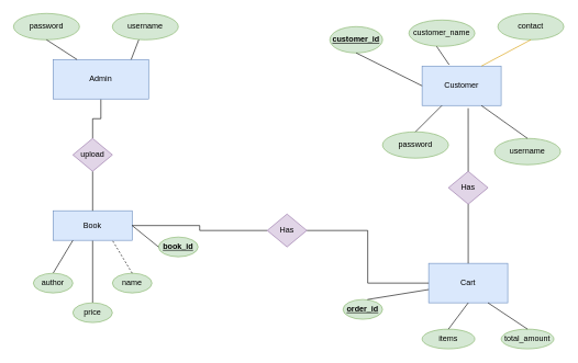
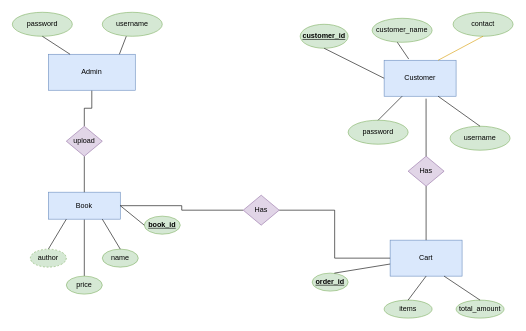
  <mxCell id="0" />
  <mxCell id="1" parent="0" />
  <mxCell id="2" value="" style="edgeStyle=orthogonalEdgeStyle;rounded=0;orthogonalLoop=1;jettySize=auto;html=1;endArrow=none;endFill=0;" edge="1" parent="1" source="3" target="23"><mxGeometry relative="1" as="geometry" /></mxCell>
  <mxCell id="3" value="Admin" style="rounded=0;whiteSpace=wrap;html=1;fillColor=#dae8fc;strokeColor=#6c8ebf;" vertex="1" parent="1"><mxGeometry x="80" y="90" width="145" height="60" as="geometry" /></mxCell>
  <mxCell id="4" value="Customer" style="rounded=0;whiteSpace=wrap;html=1;fillColor=#dae8fc;strokeColor=#6c8ebf;" vertex="1" parent="1"><mxGeometry x="640" y="100" width="120" height="60" as="geometry" /></mxCell>
  <mxCell id="5" value="Cart" style="rounded=0;whiteSpace=wrap;html=1;fillColor=#dae8fc;strokeColor=#6c8ebf;" vertex="1" parent="1"><mxGeometry x="650" y="400" width="120" height="60" as="geometry" /></mxCell>
  <mxCell id="6" value="&lt;b&gt;&lt;u&gt;customer_id&lt;/u&gt;&lt;/b&gt;" style="ellipse;whiteSpace=wrap;html=1;fillColor=#d5e8d4;strokeColor=#82b366;" vertex="1" parent="1"><mxGeometry x="500" y="40" width="80" height="40" as="geometry" /></mxCell>
  <mxCell id="7" value="contact" style="ellipse;whiteSpace=wrap;html=1;fillColor=#d5e8d4;strokeColor=#82b366;" vertex="1" parent="1"><mxGeometry x="755" y="20" width="100" height="40" as="geometry" /></mxCell>
  <mxCell id="8" value="password" style="ellipse;whiteSpace=wrap;html=1;fillColor=#d5e8d4;strokeColor=#82b366;" vertex="1" parent="1"><mxGeometry x="580" y="200" width="100" height="40" as="geometry" /></mxCell>
  <mxCell id="9" value="username" style="ellipse;whiteSpace=wrap;html=1;fillColor=#d5e8d4;strokeColor=#82b366;" vertex="1" parent="1"><mxGeometry x="750" y="210" width="100" height="40" as="geometry" /></mxCell>
  <mxCell id="10" value="customer_name" style="ellipse;whiteSpace=wrap;html=1;fillColor=#d5e8d4;strokeColor=#82b366;" vertex="1" parent="1"><mxGeometry x="620" y="30" width="100" height="40" as="geometry" /></mxCell>
  <mxCell id="11" value="password" style="ellipse;whiteSpace=wrap;html=1;fillColor=#d5e8d4;strokeColor=#82b366;" vertex="1" parent="1"><mxGeometry x="20" y="20" width="100" height="40" as="geometry" /></mxCell>
  <mxCell id="12" value="username" style="ellipse;whiteSpace=wrap;html=1;fillColor=#d5e8d4;strokeColor=#82b366;" vertex="1" parent="1"><mxGeometry x="170" y="20" width="100" height="40" as="geometry" /></mxCell>
  <mxCell id="13" value="Has" style="rhombus;whiteSpace=wrap;html=1;fillColor=#e1d5e7;strokeColor=#9673a6;" vertex="1" parent="1"><mxGeometry x="680" y="260" width="60" height="50" as="geometry" /></mxCell>
  <mxCell id="14" value="total_amount" style="ellipse;whiteSpace=wrap;html=1;fillColor=#d5e8d4;strokeColor=#82b366;" vertex="1" parent="1"><mxGeometry x="760" y="500" width="80" height="30" as="geometry" /></mxCell>
  <mxCell id="15" value="items" style="ellipse;whiteSpace=wrap;html=1;fillColor=#d5e8d4;strokeColor=#82b366;" vertex="1" parent="1"><mxGeometry x="640" y="500" width="80" height="30" as="geometry" /></mxCell>
  <mxCell id="16" value="name" style="ellipse;whiteSpace=wrap;html=1;fillColor=#d5e8d4;strokeColor=#82b366;" vertex="1" parent="1"><mxGeometry x="170" y="415" width="60" height="30" as="geometry" /></mxCell>
  <mxCell id="17" value="" style="edgeStyle=orthogonalEdgeStyle;rounded=0;orthogonalLoop=1;jettySize=auto;html=1;endArrow=none;endFill=0;" edge="1" parent="1" source="18" target="21"><mxGeometry relative="1" as="geometry" /></mxCell>
  <mxCell id="18" value="Book" style="rounded=0;whiteSpace=wrap;html=1;fillColor=#dae8fc;strokeColor=#6c8ebf;" vertex="1" parent="1"><mxGeometry x="80" y="320" width="120" height="45" as="geometry" /></mxCell>
  <mxCell id="19" style="rounded=0;orthogonalLoop=1;jettySize=auto;html=1;exitX=0.5;exitY=0;exitDx=0;exitDy=0;entryX=0.25;entryY=1;entryDx=0;entryDy=0;elbow=vertical;endArrow=none;endFill=0;" edge="1" parent="1" source="20" target="18"><mxGeometry relative="1" as="geometry" /></mxCell>
- <mxCell id="20" value="author" style="ellipse;whiteSpace=wrap;html=1;fillColor=#d5e8d4;strokeColor=#82b366;" vertex="1" parent="1"><mxGeometry x="50" y="415" width="60" height="30" as="geometry" /></mxCell>
+ <mxCell id="20" value="author" style="ellipse;whiteSpace=wrap;html=1;fillColor=#d5e8d4;strokeColor=#82b366;dashed=1;" vertex="1" parent="1"><mxGeometry x="50" y="415" width="60" height="30" as="geometry" /></mxCell>
  <mxCell id="21" value="price" style="ellipse;whiteSpace=wrap;html=1;fillColor=#d5e8d4;strokeColor=#82b366;" vertex="1" parent="1"><mxGeometry x="110" y="460" width="60" height="30" as="geometry" /></mxCell>
  <mxCell id="22" value="" style="edgeStyle=orthogonalEdgeStyle;rounded=0;orthogonalLoop=1;jettySize=auto;html=1;endArrow=none;endFill=0;" edge="1" parent="1" source="23" target="18"><mxGeometry relative="1" as="geometry" /></mxCell>
  <mxCell id="23" value="upload" style="rhombus;whiteSpace=wrap;html=1;fillColor=#e1d5e7;strokeColor=#9673a6;" vertex="1" parent="1"><mxGeometry x="110" y="210" width="60" height="50" as="geometry" /></mxCell>
  <mxCell id="24" value="&lt;b&gt;&lt;u&gt;book_id&lt;/u&gt;&lt;/b&gt;" style="ellipse;whiteSpace=wrap;html=1;fillColor=#d5e8d4;strokeColor=#82b366;" vertex="1" parent="1"><mxGeometry x="240" y="360" width="60" height="30" as="geometry" /></mxCell>
  <mxCell id="25" value="&lt;b&gt;&lt;u&gt;order_id&lt;/u&gt;&lt;/b&gt;" style="ellipse;whiteSpace=wrap;html=1;fillColor=#d5e8d4;strokeColor=#82b366;" vertex="1" parent="1"><mxGeometry x="520" y="455" width="60" height="30" as="geometry" /></mxCell>
- <mxCell id="26" value="" style="endArrow=none;html=1;rounded=0;exitX=0.5;exitY=0;exitDx=0;exitDy=0;entryX=0.75;entryY=1;entryDx=0;entryDy=0;dashed=1;" edge="1" parent="1" source="16" target="18"><mxGeometry width="50" height="50" relative="1" as="geometry"><mxPoint x="410" y="470" as="sourcePoint" /><mxPoint x="460" y="420" as="targetPoint" /></mxGeometry></mxCell>
+ <mxCell id="26" value="" style="endArrow=none;html=1;rounded=0;exitX=0.5;exitY=0;exitDx=0;exitDy=0;entryX=0.75;entryY=1;entryDx=0;entryDy=0;" edge="1" parent="1" source="16" target="18"><mxGeometry width="50" height="50" relative="1" as="geometry"><mxPoint x="410" y="470" as="sourcePoint" /><mxPoint x="460" y="420" as="targetPoint" /></mxGeometry></mxCell>
  <mxCell id="27" value="" style="endArrow=none;html=1;rounded=0;entryX=0;entryY=0.5;entryDx=0;entryDy=0;exitX=1;exitY=0.5;exitDx=0;exitDy=0;" edge="1" parent="1" source="18" target="24"><mxGeometry width="50" height="50" relative="1" as="geometry"><mxPoint x="410" y="470" as="sourcePoint" /><mxPoint x="460" y="420" as="targetPoint" /></mxGeometry></mxCell>
  <mxCell id="28" value="" style="endArrow=none;html=1;rounded=0;exitX=0.617;exitY=0;exitDx=0;exitDy=0;exitPerimeter=0;" edge="1" parent="1" source="25" target="5"><mxGeometry width="50" height="50" relative="1" as="geometry"><mxPoint x="410" y="370" as="sourcePoint" /><mxPoint x="460" y="320" as="targetPoint" /></mxGeometry></mxCell>
  <mxCell id="29" value="" style="endArrow=none;html=1;rounded=0;entryX=0.5;entryY=1;entryDx=0;entryDy=0;exitX=0.5;exitY=0;exitDx=0;exitDy=0;" edge="1" parent="1" source="15" target="5"><mxGeometry width="50" height="50" relative="1" as="geometry"><mxPoint x="410" y="370" as="sourcePoint" /><mxPoint x="460" y="320" as="targetPoint" /></mxGeometry></mxCell>
  <mxCell id="30" value="" style="endArrow=none;html=1;rounded=0;entryX=0.75;entryY=1;entryDx=0;entryDy=0;exitX=0.5;exitY=0;exitDx=0;exitDy=0;" edge="1" parent="1" source="14" target="5"><mxGeometry width="50" height="50" relative="1" as="geometry"><mxPoint x="410" y="370" as="sourcePoint" /><mxPoint x="460" y="320" as="targetPoint" /></mxGeometry></mxCell>
  <mxCell id="31" value="" style="endArrow=none;html=1;rounded=0;entryX=0.583;entryY=1.067;entryDx=0;entryDy=0;entryPerimeter=0;" edge="1" parent="1" source="13" target="4"><mxGeometry width="50" height="50" relative="1" as="geometry"><mxPoint x="410" y="370" as="sourcePoint" /><mxPoint x="460" y="320" as="targetPoint" /></mxGeometry></mxCell>
  <mxCell id="32" value="" style="endArrow=none;html=1;rounded=0;entryX=0.5;entryY=0;entryDx=0;entryDy=0;exitX=0.25;exitY=1;exitDx=0;exitDy=0;" edge="1" parent="1" source="4" target="8"><mxGeometry width="50" height="50" relative="1" as="geometry"><mxPoint x="410" y="370" as="sourcePoint" /><mxPoint x="460" y="320" as="targetPoint" /></mxGeometry></mxCell>
  <mxCell id="33" value="" style="endArrow=none;html=1;rounded=0;entryX=0.5;entryY=0;entryDx=0;entryDy=0;exitX=0.75;exitY=1;exitDx=0;exitDy=0;" edge="1" parent="1" source="4" target="9"><mxGeometry width="50" height="50" relative="1" as="geometry"><mxPoint x="410" y="370" as="sourcePoint" /><mxPoint x="460" y="320" as="targetPoint" /></mxGeometry></mxCell>
  <mxCell id="34" value="" style="endArrow=none;html=1;rounded=0;entryX=0.5;entryY=1;entryDx=0;entryDy=0;" edge="1" parent="1" source="5" target="13"><mxGeometry width="50" height="50" relative="1" as="geometry"><mxPoint x="410" y="370" as="sourcePoint" /><mxPoint x="460" y="320" as="targetPoint" /></mxGeometry></mxCell>
  <mxCell id="35" value="" style="endArrow=none;html=1;rounded=0;exitX=0.817;exitY=0;exitDx=0;exitDy=0;exitPerimeter=0;entryX=0.4;entryY=1;entryDx=0;entryDy=0;entryPerimeter=0;" edge="1" parent="1" source="3" target="12"><mxGeometry width="50" height="50" relative="1" as="geometry"><mxPoint x="410" y="170" as="sourcePoint" /><mxPoint x="460" y="120" as="targetPoint" /></mxGeometry></mxCell>
  <mxCell id="36" value="" style="endArrow=none;html=1;rounded=0;exitX=0.25;exitY=0;exitDx=0;exitDy=0;entryX=0.5;entryY=1;entryDx=0;entryDy=0;" edge="1" parent="1" source="3" target="11"><mxGeometry width="50" height="50" relative="1" as="geometry"><mxPoint x="410" y="170" as="sourcePoint" /><mxPoint x="460" y="120" as="targetPoint" /></mxGeometry></mxCell>
  <mxCell id="37" style="edgeStyle=orthogonalEdgeStyle;rounded=0;orthogonalLoop=1;jettySize=auto;html=1;entryX=1;entryY=0.5;entryDx=0;entryDy=0;endArrow=none;endFill=0;" edge="1" parent="1" source="39" target="18"><mxGeometry relative="1" as="geometry" /></mxCell>
  <mxCell id="38" style="edgeStyle=orthogonalEdgeStyle;rounded=0;orthogonalLoop=1;jettySize=auto;html=1;exitX=1;exitY=0.5;exitDx=0;exitDy=0;entryX=0;entryY=0.5;entryDx=0;entryDy=0;endArrow=none;endFill=0;" edge="1" parent="1" source="39" target="5"><mxGeometry relative="1" as="geometry" /></mxCell>
  <mxCell id="39" value="Has" style="rhombus;whiteSpace=wrap;html=1;fillColor=#e1d5e7;strokeColor=#9673a6;" vertex="1" parent="1"><mxGeometry x="405" y="325" width="60" height="50" as="geometry" /></mxCell>
  <mxCell id="40" value="" style="endArrow=none;html=1;rounded=0;entryX=0;entryY=0.5;entryDx=0;entryDy=0;exitX=0.5;exitY=1;exitDx=0;exitDy=0;" edge="1" parent="1" source="6" target="4"><mxGeometry width="50" height="50" relative="1" as="geometry"><mxPoint x="410" y="270" as="sourcePoint" /><mxPoint x="460" y="220" as="targetPoint" /></mxGeometry></mxCell>
  <mxCell id="41" value="" style="endArrow=none;html=1;rounded=0;entryX=0.342;entryY=-0.033;entryDx=0;entryDy=0;entryPerimeter=0;exitX=0.42;exitY=1;exitDx=0;exitDy=0;exitPerimeter=0;" edge="1" parent="1" source="10" target="4"><mxGeometry width="50" height="50" relative="1" as="geometry"><mxPoint x="410" y="270" as="sourcePoint" /><mxPoint x="460" y="220" as="targetPoint" /></mxGeometry></mxCell>
  <mxCell id="42" value="" style="endArrow=none;html=1;rounded=0;entryX=0.75;entryY=0;entryDx=0;entryDy=0;exitX=0.5;exitY=1;exitDx=0;exitDy=0;fillColor=#ffe6cc;strokeColor=#d79b00;" edge="1" parent="1" source="7" target="4"><mxGeometry width="50" height="50" relative="1" as="geometry"><mxPoint x="410" y="270" as="sourcePoint" /><mxPoint x="460" y="220" as="targetPoint" /></mxGeometry></mxCell>
